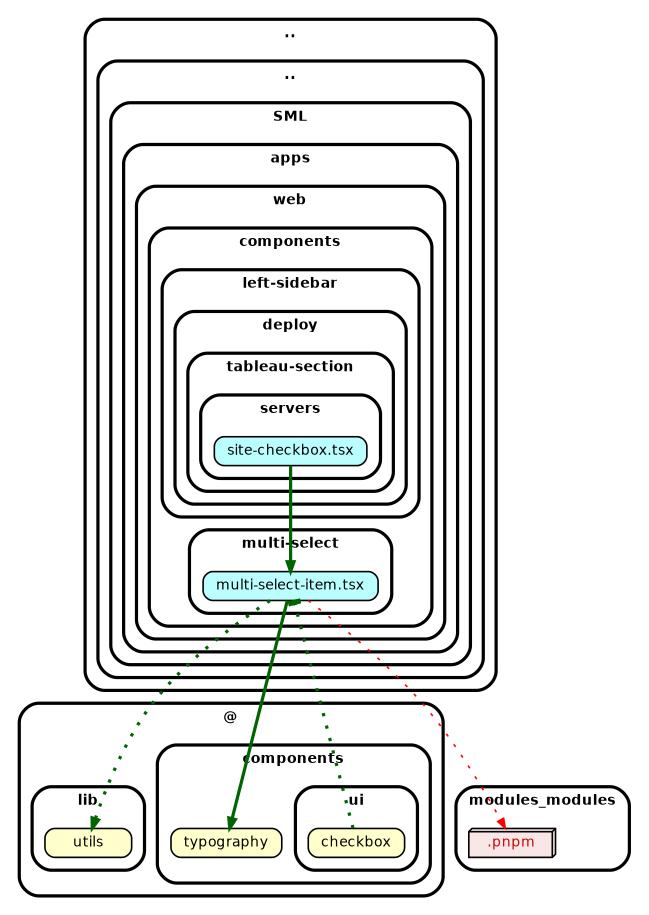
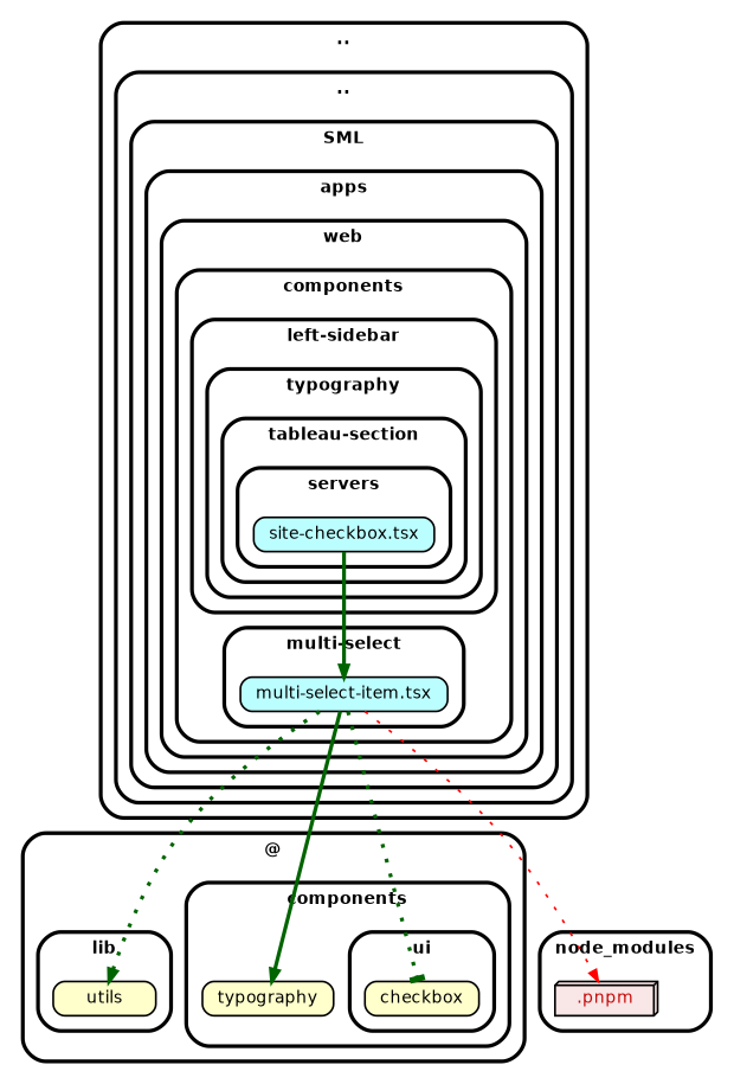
  strict digraph {
    compound=true
    fillcolor="#ffffff"
    fontname="Helvetica-bold"
    fontsize=9
    nodesep=0.16
    rankdir=TB
    ranksep=0.18
    splines=true
    style="rounded,bold,filled"
    node [color=black fillcolor="#ffffcc" fontcolor=black fontname=Helvetica fontsize=9 shape=box style="rounded, filled"]
    edge [arrowhead=normal arrowsize=0.6 color=darkgreen fontname=Helvetica fontsize=9 penwidth=2.0 style=dotted]
    n1 [fillcolor="#bbfeff" height=0.2 label=<site-checkbox.tsx>]
    n2 [fillcolor="#bbfeff" height=0.2 label=<multi-select-item.tsx>]
    n3 [height=0.2 label=<checkbox>]
    n4 [height=0.2 label=<typography>]
    n5 [height=0.2 label=<utils>]
    n6 [fillcolor="#c40b0a1a" fontcolor="#c40b0a" height=0.2 label=<.pnpm> shape=box3d]
    subgraph cluster_1 {
      label=".."
      subgraph cluster_2 {
        label=".."
        subgraph cluster_3 {
          label=SML
          subgraph cluster_4 {
            label=apps
            subgraph cluster_5 {
              label=web
              subgraph cluster_6 {
                label=components
                subgraph cluster_7 {
                  label="left-sidebar"
                  subgraph cluster_8 {
-                   label=deploy
+                   label=typography
                    subgraph cluster_9 {
                      label="tableau-section"
                      subgraph cluster_10 {
                        label=servers
                        n1
                      }
                    }
                  }
                }
                subgraph cluster_11 {
                  label="multi-select"
                  n2
                }
              }
            }
          }
        }
      }
    }
    subgraph cluster_12 {
      label="@"
      subgraph cluster_13 {
        label=components
        n4
        subgraph cluster_14 {
          label=ui
          n3
        }
      }
      subgraph cluster_15 {
        label=lib
        n5
      }
    }
    subgraph cluster_16 {
-     label=modules_modules
+     label=node_modules
      n6
    }
    n1 -> n2 [style=solid]
-   n3 -> n2 [arrowhead=tee]
+   n2 -> n3 [arrowhead=tee]
    n2 -> n4 [style=bold]
    n2 -> n5
    n2 -> n6 [color=red penwidth=1.0]
  }
